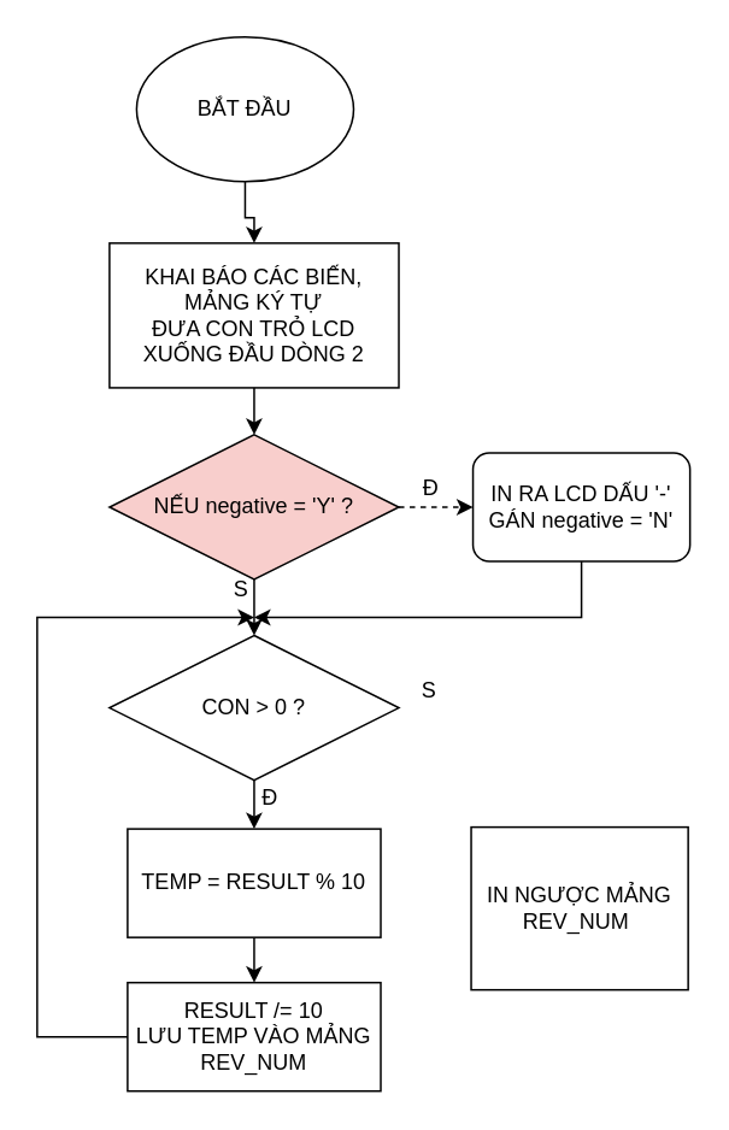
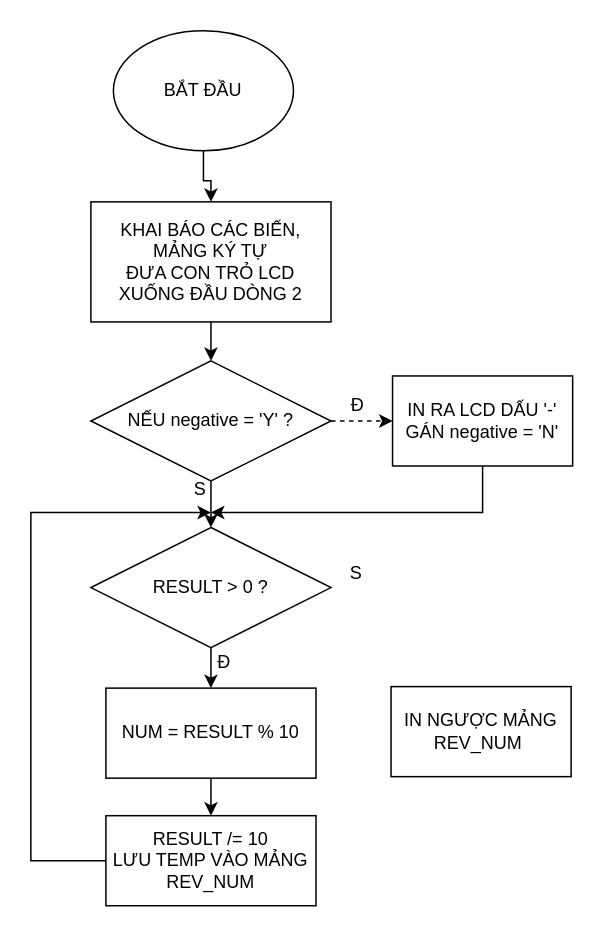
  <mxCell id="0" />
  <mxCell id="1" parent="0" />
  <mxCell id="2" value="" style="edgeStyle=orthogonalEdgeStyle;rounded=0;orthogonalLoop=1;jettySize=auto;html=1;" parent="1" source="3" target="5" edge="1"><mxGeometry relative="1" as="geometry" /></mxCell>
  <mxCell id="3" value="BẮT ĐẦU" style="ellipse;whiteSpace=wrap;html=1;" parent="1" vertex="1"><mxGeometry x="75" y="20" width="120" height="80" as="geometry" /></mxCell>
  <mxCell id="4" value="" style="edgeStyle=orthogonalEdgeStyle;rounded=0;orthogonalLoop=1;jettySize=auto;html=1;" parent="1" source="5" target="8" edge="1"><mxGeometry relative="1" as="geometry" /></mxCell>
  <mxCell id="5" value="KHAI BÁO CÁC BIẾN, MẢNG KÝ TỰ&lt;br&gt;ĐƯA CON TRỎ LCD XUỐNG ĐẦU DÒNG 2" style="rounded=0;whiteSpace=wrap;html=1;" parent="1" vertex="1"><mxGeometry x="60" y="134" width="160" height="80" as="geometry" /></mxCell>
  <mxCell id="6" value="" style="edgeStyle=orthogonalEdgeStyle;rounded=0;orthogonalLoop=1;jettySize=auto;html=1;" parent="1" source="8" target="10" edge="1"><mxGeometry relative="1" as="geometry" /></mxCell>
  <mxCell id="7" value="" style="edgeStyle=orthogonalEdgeStyle;rounded=0;orthogonalLoop=1;jettySize=auto;html=1;dashed=1;" parent="1" source="8" target="15" edge="1"><mxGeometry relative="1" as="geometry" /></mxCell>
- <mxCell id="8" value="NẾU negative = 'Y' ?" style="rhombus;whiteSpace=wrap;html=1;fillColor=#f8cecc;" parent="1" vertex="1"><mxGeometry x="60" y="240" width="160" height="80" as="geometry" /></mxCell>
+ <mxCell id="8" value="NẾU negative = 'Y' ?" style="rhombus;whiteSpace=wrap;html=1;" parent="1" vertex="1"><mxGeometry x="60" y="240" width="160" height="80" as="geometry" /></mxCell>
  <mxCell id="9" value="" style="edgeStyle=orthogonalEdgeStyle;rounded=0;orthogonalLoop=1;jettySize=auto;html=1;" parent="1" source="10" target="12" edge="1"><mxGeometry relative="1" as="geometry" /></mxCell>
- <mxCell id="10" value="CON &amp;gt; 0 ?" style="rhombus;whiteSpace=wrap;html=1;" parent="1" vertex="1"><mxGeometry x="60" y="351" width="160" height="80" as="geometry" /></mxCell>
+ <mxCell id="10" value="RESULT &amp;gt; 0 ?" style="rhombus;whiteSpace=wrap;html=1;" parent="1" vertex="1"><mxGeometry x="60" y="351" width="160" height="80" as="geometry" /></mxCell>
  <mxCell id="11" value="" style="edgeStyle=orthogonalEdgeStyle;rounded=0;orthogonalLoop=1;jettySize=auto;html=1;" parent="1" source="12" target="13" edge="1"><mxGeometry relative="1" as="geometry" /></mxCell>
- <mxCell id="12" value="TEMP = RESULT % 10" style="rounded=0;whiteSpace=wrap;html=1;" parent="1" vertex="1"><mxGeometry x="70" y="458" width="140" height="60" as="geometry" /></mxCell>
+ <mxCell id="12" value="NUM = RESULT % 10" style="rounded=0;whiteSpace=wrap;html=1;" parent="1" vertex="1"><mxGeometry x="70" y="458" width="140" height="60" as="geometry" /></mxCell>
  <mxCell id="13" value="RESULT /= 10&lt;br&gt;LƯU TEMP VÀO MẢNG REV_NUM" style="rounded=0;whiteSpace=wrap;html=1;" parent="1" vertex="1"><mxGeometry x="70" y="543" width="140" height="60" as="geometry" /></mxCell>
- <mxCell id="14" value="IN NGƯỢC MẢNG REV_NUM&amp;nbsp;" style="rounded=0;whiteSpace=wrap;html=1;" parent="1" vertex="1"><mxGeometry x="260" y="457" width="120" height="90" as="geometry" /></mxCell>
- <mxCell id="15" value="IN RA LCD DẤU '-'&lt;br&gt;GÁN negative = 'N'" style="whiteSpace=wrap;html=1;rounded=1;" parent="1" vertex="1"><mxGeometry x="261" y="250" width="120" height="60" as="geometry" /></mxCell>
+ <mxCell id="14" value="IN NGƯỢC MẢNG REV_NUM&amp;nbsp;" style="rounded=0;whiteSpace=wrap;html=1;" parent="1" vertex="1"><mxGeometry x="260" y="457" width="120" height="60" as="geometry" /></mxCell>
+ <mxCell id="15" value="IN RA LCD DẤU '-'&lt;br&gt;GÁN negative = 'N'" style="rounded=0;whiteSpace=wrap;html=1;" parent="1" vertex="1"><mxGeometry x="261" y="250" width="120" height="60" as="geometry" /></mxCell>
  <mxCell id="16" value="S" style="text;html=1;strokeColor=none;fillColor=none;align=center;verticalAlign=middle;whiteSpace=wrap;rounded=0;" parent="1" vertex="1"><mxGeometry x="113" y="316" width="40" height="20" as="geometry" /></mxCell>
  <mxCell id="17" value="Đ" style="text;html=1;strokeColor=none;fillColor=none;align=center;verticalAlign=middle;whiteSpace=wrap;rounded=0;" parent="1" vertex="1"><mxGeometry x="218" y="260" width="40" height="20" as="geometry" /></mxCell>
  <mxCell id="18" value="Đ" style="text;html=1;strokeColor=none;fillColor=none;align=center;verticalAlign=middle;whiteSpace=wrap;rounded=0;" parent="1" vertex="1"><mxGeometry x="129" y="431" width="40" height="20" as="geometry" /></mxCell>
  <mxCell id="19" value="S" style="text;html=1;strokeColor=none;fillColor=none;align=center;verticalAlign=middle;whiteSpace=wrap;rounded=0;" parent="1" vertex="1"><mxGeometry x="217" y="372" width="40" height="20" as="geometry" /></mxCell>
  <mxCell id="20" value="" style="endArrow=classic;html=1;rounded=0;exitX=0.5;exitY=1;exitDx=0;exitDy=0;" parent="1" source="15" edge="1"><mxGeometry width="50" height="50" relative="1" as="geometry"><mxPoint x="130" y="341" as="sourcePoint" /><mxPoint x="140" y="341" as="targetPoint" /><Array as="points"><mxPoint x="321" y="341" /></Array></mxGeometry></mxCell>
  <mxCell id="21" value="" style="endArrow=classic;html=1;rounded=0;exitX=0;exitY=0.5;exitDx=0;exitDy=0;" parent="1" source="13" edge="1"><mxGeometry width="50" height="50" relative="1" as="geometry"><mxPoint x="130" y="481" as="sourcePoint" /><mxPoint x="140" y="341" as="targetPoint" /><Array as="points"><mxPoint x="20" y="573" /><mxPoint x="20" y="341" /></Array></mxGeometry></mxCell>
